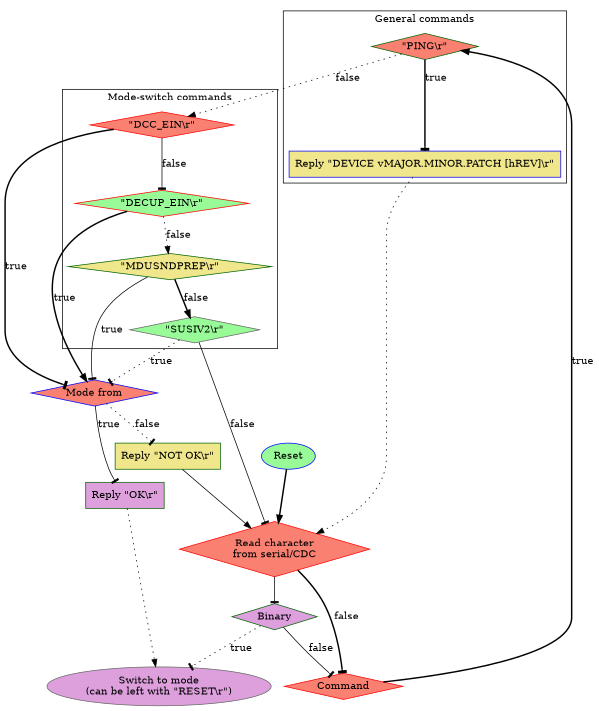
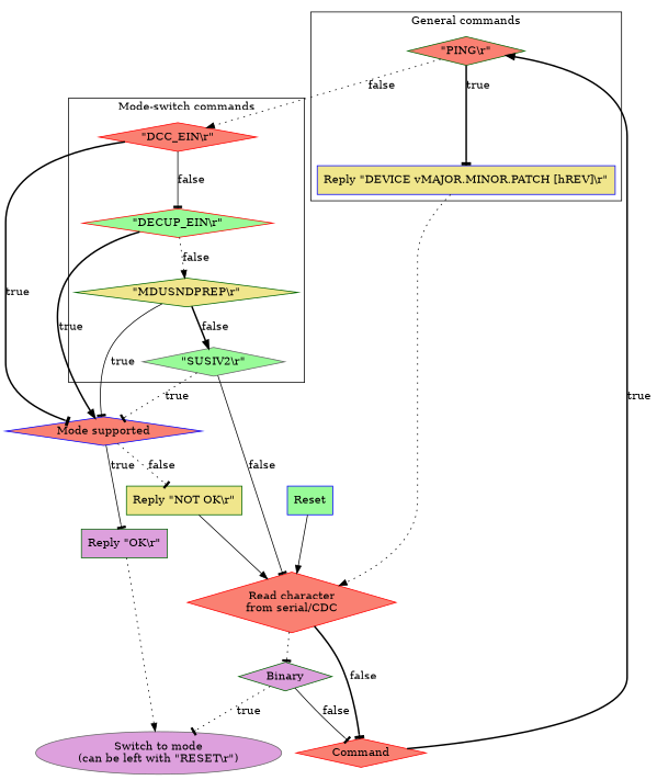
  digraph {
    fontname="DejaVu Serif"
    newrank=true
    node [color=darkgreen fillcolor=salmon fontname="DejaVu Serif" shape=diamond style=filled]
    edge [arrowhead=tee fontname="DejaVu Serif" style=bold]
    n1 [label="\"PING\\r\""]
    n2 [color=blue fillcolor=khaki label="Reply \"DEVICE vMAJOR.MINOR.PATCH [hREV]\\r\"" shape=rect]
    n3 [color=red label="\"DCC_EIN\\r\""]
    n4 [color=red fillcolor=palegreen label="\"DECUP_EIN\\r\""]
    n5 [fillcolor=khaki label="\"MDUSNDPREP\\r\""]
    n6 [color=gray40 fillcolor=palegreen label="\"SUSIV2\\r\""]
    n7 [color=red label="Read character\nfrom serial/CDC"]
-   n8 [color=blue label="Mode from"]
-   n9 [color=blue fillcolor=palegreen label=Reset shape=""]
+   n8 [color=blue label="Mode supported"]
+   n9 [color=blue fillcolor=palegreen label=Reset shape=box]
    n10 [fillcolor=plum label=Binary]
    n11 [color=red label=Command]
    n12 [color=gray40 fillcolor=plum label="Switch to mode\n(can be left with \"RESET\\r\")" shape=""]
    n13 [fillcolor=plum label="Reply \"OK\\r\"" shape=rect]
    n14 [fillcolor=khaki label="Reply \"NOT OK\\r\"" shape=rect]
    subgraph cluster_1 {
      label="General commands"
      n1
      n2
    }
    subgraph cluster_2 {
      label="Mode-switch commands"
      n3
      n4
      n5
      n6
    }
    n1 -> n2 [label=true]
    n1 -> n3 [arrowhead=normal label=false style=dotted]
    n2 -> n7 [arrowhead=normal style=dotted]
    n3 -> n4 [label=false style=solid]
    n3 -> n8 [label=true]
    n4 -> n5 [arrowhead=normal label=false style=dotted]
    n4 -> n8 [arrowhead=normal label=true]
    n5 -> n6 [arrowhead=normal label=false]
    n5 -> n8 [label=true style=solid]
    n6 -> n7 [label=false style=solid]
    n6 -> n8 [label=true style=dotted]
-   n7 -> n10 [style=solid]
+   n7 -> n10 [style=dotted]
    n7 -> n11 [label=false]
    n8 -> n13 [label=true style=solid]
    n8 -> n14 [label=false style=dotted]
-   n9 -> n7 [arrowhead=normal]
+   n9 -> n7 [arrowhead=normal style=solid]
    n10 -> n11 [label=false style=solid]
    n10 -> n12 [label=true style=dotted]
    n11 -> n1 [arrowhead=normal label=true]
    n13 -> n12 [arrowhead=normal style=dotted]
    n14 -> n7 [arrowhead=normal style=solid]
  }
